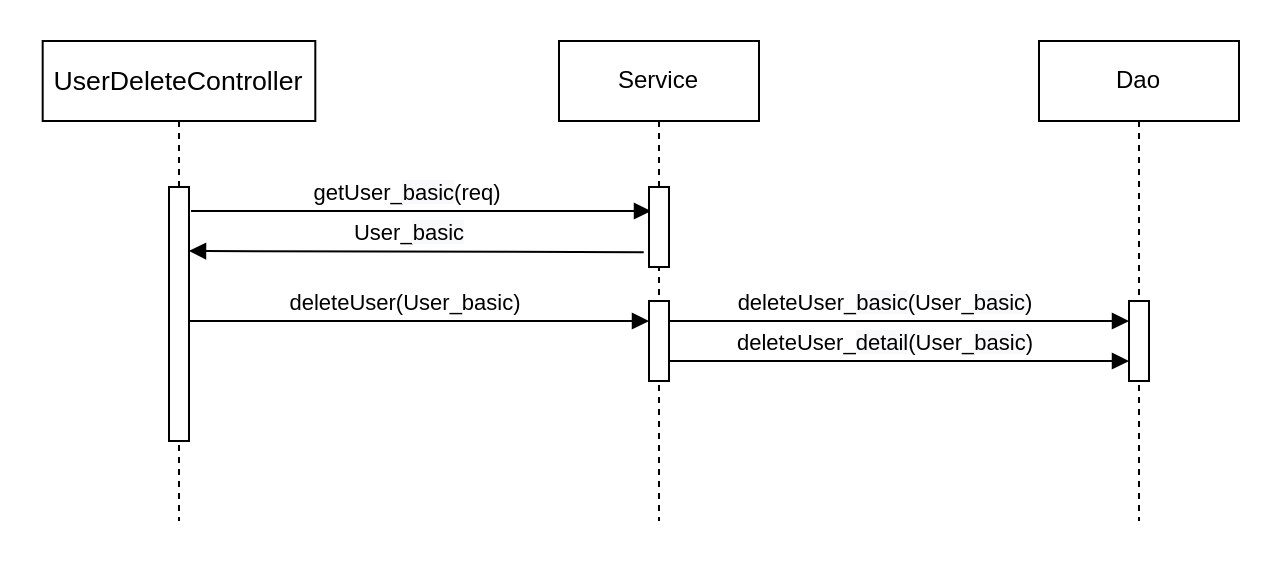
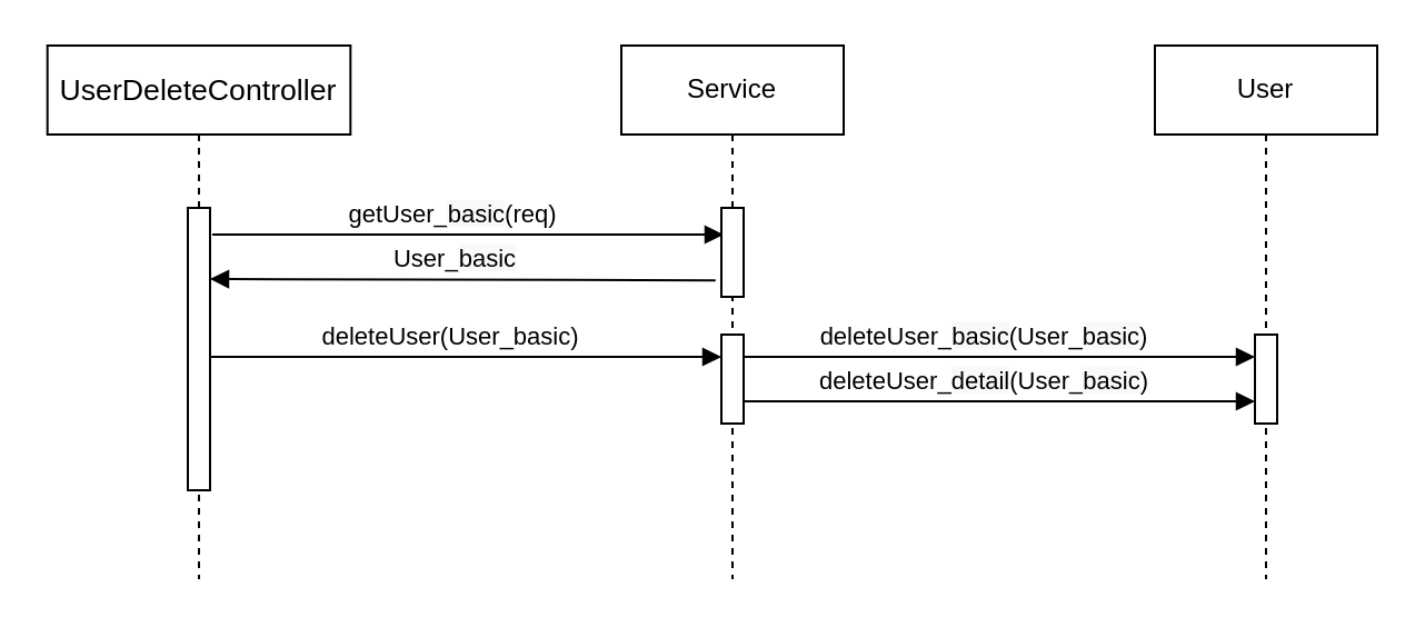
  <mxCell id="0" />
  <mxCell id="1" parent="0" />
- <mxCell id="2" value="Dao" style="shape=umlLifeline;perimeter=lifelinePerimeter;whiteSpace=wrap;html=1;container=1;collapsible=0;recursiveResize=0;outlineConnect=0;" vertex="1" parent="1"><mxGeometry x="519" y="20" width="100" height="240" as="geometry" /></mxCell>
+ <mxCell id="2" value="User" style="shape=umlLifeline;perimeter=lifelinePerimeter;whiteSpace=wrap;html=1;container=1;collapsible=0;recursiveResize=0;outlineConnect=0;" vertex="1" parent="1"><mxGeometry x="519" y="20" width="100" height="240" as="geometry" /></mxCell>
  <mxCell id="3" value="" style="html=1;points=[];perimeter=orthogonalPerimeter;" vertex="1" parent="2"><mxGeometry x="45" y="130" width="10" height="40" as="geometry" /></mxCell>
  <mxCell id="4" value="Service" style="shape=umlLifeline;perimeter=lifelinePerimeter;whiteSpace=wrap;html=1;container=1;collapsible=0;recursiveResize=0;outlineConnect=0;" vertex="1" parent="1"><mxGeometry x="279" y="20" width="100" height="240" as="geometry" /></mxCell>
  <mxCell id="5" value="" style="html=1;points=[];perimeter=orthogonalPerimeter;" vertex="1" parent="4"><mxGeometry x="45" y="130" width="10" height="40" as="geometry" /></mxCell>
  <mxCell id="6" value="&lt;span style=&quot;font-size: 10pt ; font-family: &amp;#34;arial&amp;#34;&quot;&gt;UserDeleteController&lt;/span&gt;" style="shape=umlLifeline;perimeter=lifelinePerimeter;whiteSpace=wrap;html=1;container=1;collapsible=0;recursiveResize=0;outlineConnect=0;" vertex="1" parent="1"><mxGeometry x="20.84" y="20" width="136.32" height="240" as="geometry" /></mxCell>
  <mxCell id="7" value="" style="html=1;points=[];perimeter=orthogonalPerimeter;" vertex="1" parent="1"><mxGeometry x="84" y="93" width="10" height="127" as="geometry" /></mxCell>
  <mxCell id="8" value="&lt;font style=&quot;font-size: 11px&quot;&gt;getUser_&lt;span style=&quot;font-family: &amp;#34;arial&amp;#34; ; background-color: rgb(248 , 249 , 250)&quot;&gt;basic&lt;/span&gt;(req)&lt;/font&gt;" style="html=1;verticalAlign=bottom;endArrow=block;" edge="1" parent="1"><mxGeometry x="-0.058" width="80" relative="1" as="geometry"><mxPoint x="95" y="105" as="sourcePoint" /><mxPoint x="325" y="105" as="targetPoint" /><mxPoint as="offset" /></mxGeometry></mxCell>
  <mxCell id="9" value="" style="html=1;points=[];perimeter=orthogonalPerimeter;" vertex="1" parent="1"><mxGeometry x="324" y="93" width="10" height="40" as="geometry" /></mxCell>
  <mxCell id="10" value="&lt;font style=&quot;font-size: 11px&quot;&gt;deleteUser_&lt;span style=&quot;font-family: &amp;#34;arial&amp;#34; ; background-color: rgb(248 , 249 , 250)&quot;&gt;basic&lt;/span&gt;(User_&lt;span style=&quot;font-family: &amp;#34;arial&amp;#34; ; background-color: rgb(248 , 249 , 250)&quot;&gt;basic&lt;/span&gt;)&lt;/font&gt;" style="html=1;verticalAlign=bottom;endArrow=block;" edge="1" parent="1"><mxGeometry x="-0.058" width="80" relative="1" as="geometry"><mxPoint x="334" y="160" as="sourcePoint" /><mxPoint x="564" y="160" as="targetPoint" /><mxPoint as="offset" /></mxGeometry></mxCell>
  <mxCell id="11" value="&lt;font style=&quot;font-size: 11px&quot;&gt;User_&lt;span style=&quot;font-family: &amp;#34;arial&amp;#34; ; background-color: rgb(248 , 249 , 250)&quot;&gt;basic&lt;/span&gt;&lt;/font&gt;" style="html=1;verticalAlign=bottom;endArrow=block;exitX=-0.162;exitY=0.94;exitDx=0;exitDy=0;exitPerimeter=0;" edge="1" parent="1"><mxGeometry x="0.033" width="80" relative="1" as="geometry"><mxPoint x="321.38" y="125.6" as="sourcePoint" /><mxPoint x="94" y="125" as="targetPoint" /><mxPoint as="offset" /></mxGeometry></mxCell>
  <mxCell id="12" value="deleteUser(User_basic)" style="html=1;verticalAlign=bottom;endArrow=block;" edge="1" parent="1"><mxGeometry x="-0.058" width="80" relative="1" as="geometry"><mxPoint x="94" y="160" as="sourcePoint" /><mxPoint x="324" y="160" as="targetPoint" /><mxPoint as="offset" /></mxGeometry></mxCell>
  <mxCell id="13" value="&lt;font style=&quot;font-size: 11px&quot;&gt;deleteUser_&lt;span style=&quot;font-family: &amp;#34;arial&amp;#34; ; background-color: rgb(248 , 249 , 250)&quot;&gt;detail&lt;/span&gt;(User_&lt;span style=&quot;font-family: &amp;#34;arial&amp;#34; ; background-color: rgb(248 , 249 , 250)&quot;&gt;basic&lt;/span&gt;)&lt;/font&gt;" style="html=1;verticalAlign=bottom;endArrow=block;" edge="1" parent="1"><mxGeometry x="-0.058" width="80" relative="1" as="geometry"><mxPoint x="334" y="180" as="sourcePoint" /><mxPoint x="564" y="180" as="targetPoint" /><mxPoint as="offset" /></mxGeometry></mxCell>
